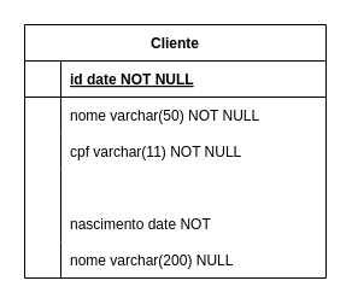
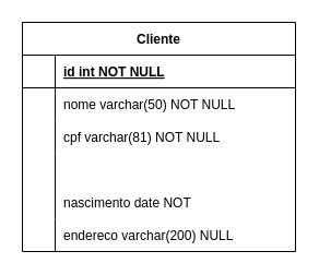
  <mxCell id="0" />
  <mxCell id="1" parent="0" />
  <mxCell id="2" value="Cliente" style="shape=table;startSize=30;container=1;collapsible=1;childLayout=tableLayout;fixedRows=1;rowLines=0;fontStyle=1;align=center;resizeLast=1;fontSize=12;" parent="1" vertex="1"><mxGeometry x="20" y="20" width="250" height="210" as="geometry" /></mxCell>
  <mxCell id="3" value="" style="shape=partialRectangle;collapsible=0;dropTarget=0;pointerEvents=0;fillColor=none;points=[[0,0.5],[1,0.5]];portConstraint=eastwest;top=0;left=0;right=0;bottom=1;fontSize=12;" parent="2" vertex="1"><mxGeometry y="30" width="250" height="30" as="geometry" /></mxCell>
- <mxCell id="4" value="id date NOT NULL " style="shape=partialRectangle;overflow=hidden;connectable=0;fillColor=none;top=0;left=0;bottom=0;right=0;align=left;spacingLeft=6;fontStyle=5;fontSize=12;" parent="3" vertex="1"><mxGeometry x="30" width="220" height="30" as="geometry" /></mxCell>
+ <mxCell id="4" value="id int NOT NULL " style="shape=partialRectangle;overflow=hidden;connectable=0;fillColor=none;top=0;left=0;bottom=0;right=0;align=left;spacingLeft=6;fontStyle=5;fontSize=12;" parent="3" vertex="1"><mxGeometry x="30" width="220" height="30" as="geometry" /></mxCell>
  <mxCell id="5" value="" style="shape=partialRectangle;collapsible=0;dropTarget=0;pointerEvents=0;fillColor=none;points=[[0,0.5],[1,0.5]];portConstraint=eastwest;top=0;left=0;right=0;bottom=0;fontSize=12;" parent="2" vertex="1"><mxGeometry y="60" width="250" height="30" as="geometry" /></mxCell>
  <mxCell id="6" value="" style="shape=partialRectangle;overflow=hidden;connectable=0;fillColor=none;top=0;left=0;bottom=0;right=0;fontSize=12;" parent="5" vertex="1"><mxGeometry width="30" height="30" as="geometry" /></mxCell>
  <mxCell id="7" value="nome varchar(50) NOT NULL" style="shape=partialRectangle;overflow=hidden;connectable=0;fillColor=none;top=0;left=0;bottom=0;right=0;align=left;spacingLeft=6;fontSize=12;" parent="5" vertex="1"><mxGeometry x="30" width="220" height="30" as="geometry" /></mxCell>
  <mxCell id="8" value="" style="shape=partialRectangle;collapsible=0;dropTarget=0;pointerEvents=0;fillColor=none;points=[[0,0.5],[1,0.5]];portConstraint=eastwest;top=0;left=0;right=0;bottom=0;fontSize=12;" parent="2" vertex="1"><mxGeometry y="90" width="250" height="30" as="geometry" /></mxCell>
  <mxCell id="9" value="" style="shape=partialRectangle;overflow=hidden;connectable=0;fillColor=none;top=0;left=0;bottom=0;right=0;fontSize=12;" parent="8" vertex="1"><mxGeometry width="30" height="30" as="geometry" /></mxCell>
- <mxCell id="10" value="cpf varchar(11) NOT NULL" style="shape=partialRectangle;overflow=hidden;connectable=0;fillColor=none;top=0;left=0;bottom=0;right=0;align=left;spacingLeft=6;fontSize=12;" parent="8" vertex="1"><mxGeometry x="30" width="220" height="30" as="geometry" /></mxCell>
+ <mxCell id="10" value="cpf varchar(81) NOT NULL" style="shape=partialRectangle;overflow=hidden;connectable=0;fillColor=none;top=0;left=0;bottom=0;right=0;align=left;spacingLeft=6;fontSize=12;" parent="8" vertex="1"><mxGeometry x="30" width="220" height="30" as="geometry" /></mxCell>
  <mxCell id="11" value="" style="shape=partialRectangle;collapsible=0;dropTarget=0;pointerEvents=0;fillColor=none;points=[[0,0.5],[1,0.5]];portConstraint=eastwest;top=0;left=0;right=0;bottom=0;fontSize=12;" parent="2" vertex="1"><mxGeometry y="120" width="250" height="30" as="geometry" /></mxCell>
  <mxCell id="12" value="" style="shape=partialRectangle;overflow=hidden;connectable=0;fillColor=none;top=0;left=0;bottom=0;right=0;fontSize=12;" parent="11" vertex="1"><mxGeometry width="30" height="30" as="geometry" /></mxCell>
  <mxCell id="13" value="" style="shape=partialRectangle;collapsible=0;dropTarget=0;pointerEvents=0;fillColor=none;points=[[0,0.5],[1,0.5]];portConstraint=eastwest;top=0;left=0;right=0;bottom=0;fontSize=12;" parent="2" vertex="1"><mxGeometry y="150" width="250" height="30" as="geometry" /></mxCell>
  <mxCell id="14" value="" style="shape=partialRectangle;overflow=hidden;connectable=0;fillColor=none;top=0;left=0;bottom=0;right=0;fontSize=12;" parent="13" vertex="1"><mxGeometry width="30" height="30" as="geometry" /></mxCell>
  <mxCell id="15" value="nascimento date NOT" style="shape=partialRectangle;overflow=hidden;connectable=0;fillColor=none;top=0;left=0;bottom=0;right=0;align=left;spacingLeft=6;fontSize=12;" parent="13" vertex="1"><mxGeometry x="30" width="220" height="30" as="geometry" /></mxCell>
  <mxCell id="16" value="" style="shape=partialRectangle;collapsible=0;dropTarget=0;pointerEvents=0;fillColor=none;points=[[0,0.5],[1,0.5]];portConstraint=eastwest;top=0;left=0;right=0;bottom=0;fontSize=12;" parent="2" vertex="1"><mxGeometry y="180" width="250" height="30" as="geometry" /></mxCell>
  <mxCell id="17" value="" style="shape=partialRectangle;overflow=hidden;connectable=0;fillColor=none;top=0;left=0;bottom=0;right=0;fontSize=12;" parent="16" vertex="1"><mxGeometry width="30" height="30" as="geometry" /></mxCell>
- <mxCell id="18" value="nome varchar(200) NULL" style="shape=partialRectangle;overflow=hidden;connectable=0;fillColor=none;top=0;left=0;bottom=0;right=0;align=left;spacingLeft=6;fontSize=12;" parent="16" vertex="1"><mxGeometry x="30" width="220" height="30" as="geometry" /></mxCell>
+ <mxCell id="18" value="endereco varchar(200) NULL" style="shape=partialRectangle;overflow=hidden;connectable=0;fillColor=none;top=0;left=0;bottom=0;right=0;align=left;spacingLeft=6;fontSize=12;" parent="16" vertex="1"><mxGeometry x="30" width="220" height="30" as="geometry" /></mxCell>
